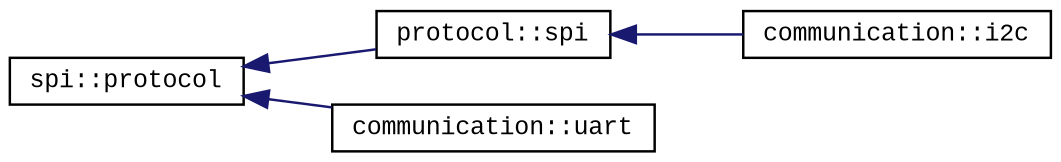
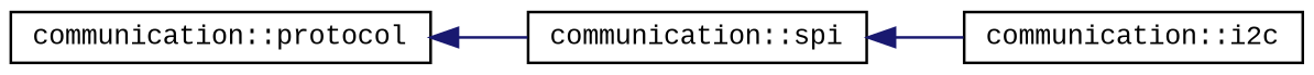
  digraph {
    fontname="Liberation Mono"
    rankdir=LR
    node [color=black fillcolor=white fontname="Liberation Mono" fontsize=10 shape=record style=filled]
    edge [color=midnightblue dir=back fontname="Liberation Mono" fontsize=10 labelfontname=Helvetica labelfontsize=10 style=solid]
-   n1 [height=0.2 label="spi::protocol" width=0.4]
-   n2 [height=0.2 label="protocol::spi" width=0.4]
-   n3 [height=0.2 label="communication::uart" width=0.4]
+   n1 [height=0.2 label="communication::protocol" width=0.4]
+   n2 [height=0.2 label="communication::spi" width=0.4]
    n4 [height=0.2 label="communication::i2c" width=0.4]
    n1 -> n2
-   n1 -> n3
    n2 -> n4
  }
